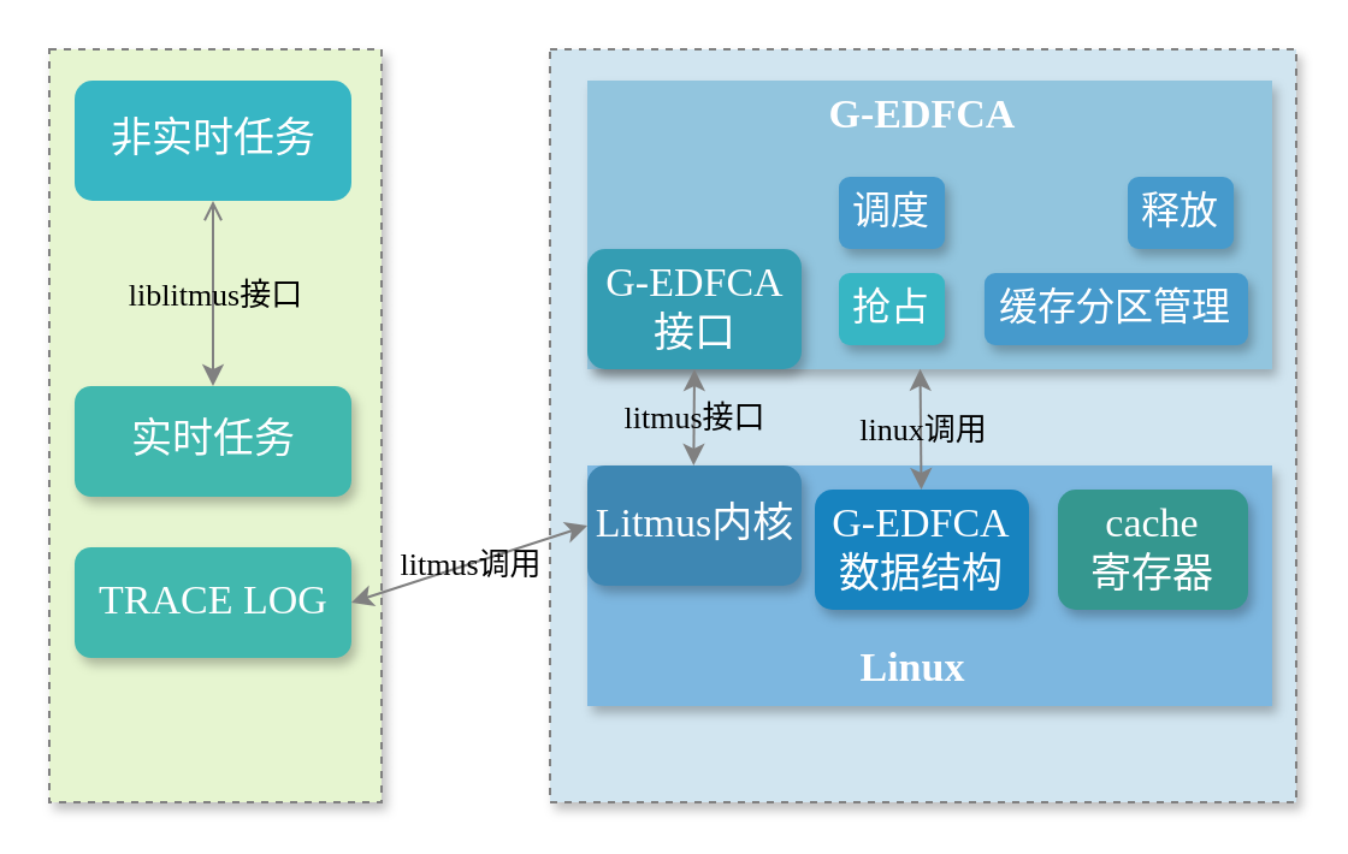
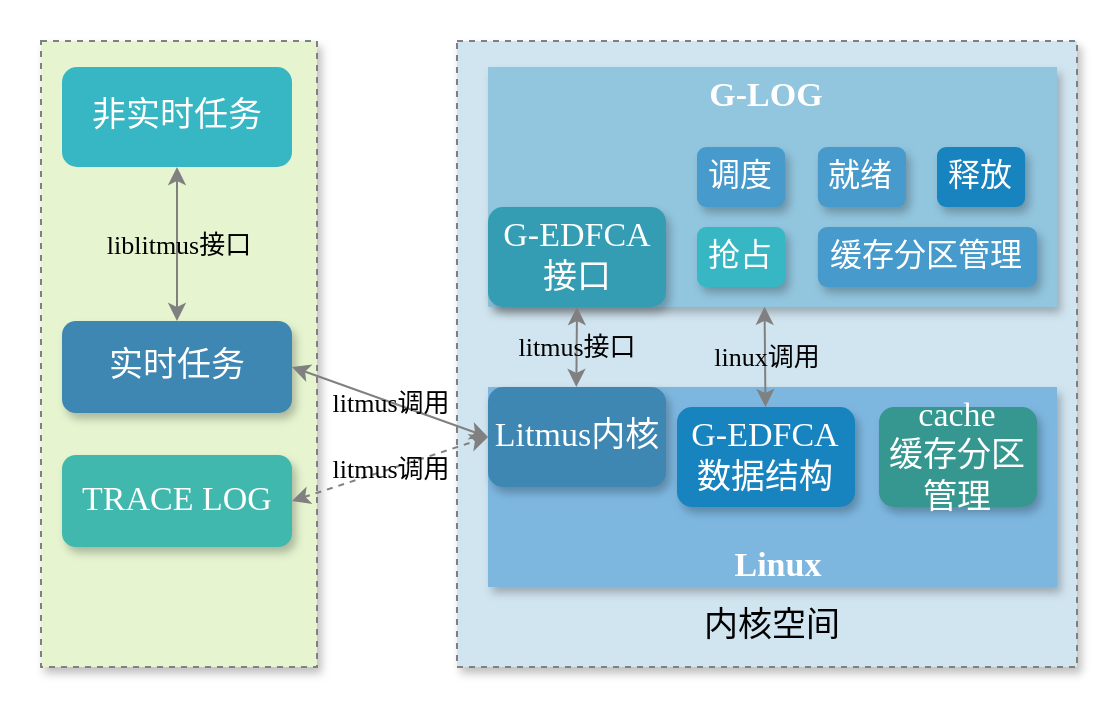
  <mxCell id="0" />
  <mxCell id="1" parent="0" />
  <mxCell id="2" value="" style="rounded=0;whiteSpace=wrap;html=1;fontSize=17;fontFamily=times new roman;container=0;dashed=1;fontColor=#fddbc7;fillColor=#D1E5F0;strokeColor=#808080;shadow=1;" parent="1" vertex="1"><mxGeometry x="228" y="20" width="310" height="313" as="geometry"><mxRectangle width="50" height="40" as="alternateBounds" /></mxGeometry></mxCell>
+ <mxCell id="3" value="&lt;font face=&quot;微软雅黑&quot;&gt;内核空间&lt;/font&gt;" style="text;html=1;fillColor=none;align=center;verticalAlign=middle;whiteSpace=wrap;rounded=0;fontFamily=times new roman;fontSize=17;labelBackgroundColor=none;" parent="1" vertex="1"><mxGeometry x="327.75" y="303" width="116" height="20" as="geometry" /></mxCell>
  <mxCell id="4" value="" style="rounded=0;whiteSpace=wrap;html=1;fontSize=17;fontFamily=times new roman;container=0;dashed=1;fontColor=#333333;fillColor=#e6f5d0;strokeColor=#808080;shadow=1;" parent="1" vertex="1"><mxGeometry x="20" y="20" width="138" height="313" as="geometry"><mxRectangle width="50" height="40" as="alternateBounds" /></mxGeometry></mxCell>
  <mxCell id="5" value="&lt;font style=&quot;font-size: 17px&quot;&gt;非实时任务&lt;/font&gt;" style="rounded=1;whiteSpace=wrap;html=1;fontFamily=times new roman;fontSize=17;strokeColor=none;fontColor=#FFFFFF;fillColor=#37B6C4;" parent="1" vertex="1"><mxGeometry x="30.5" y="33" width="115" height="50" as="geometry" /></mxCell>
- <mxCell id="6" value="&lt;font color=&quot;#ffffff&quot;&gt;实时任务&lt;/font&gt;" style="rounded=1;whiteSpace=wrap;html=1;fontFamily=times new roman;fontSize=17;strokeColor=none;shadow=1;fillColor=#41B8AE;" parent="1" vertex="1"><mxGeometry x="30.5" y="160" width="115" height="46" as="geometry" /></mxCell>
+ <mxCell id="6" value="&lt;font color=&quot;#ffffff&quot;&gt;实时任务&lt;/font&gt;" style="rounded=1;whiteSpace=wrap;html=1;fontFamily=times new roman;fontSize=17;strokeColor=none;shadow=1;fillColor=#3e87b3;" parent="1" vertex="1"><mxGeometry x="30.5" y="160" width="115" height="46" as="geometry" /></mxCell>
  <mxCell id="7" value="&lt;font color=&quot;#ffffff&quot;&gt;TRACE LOG&lt;/font&gt;" style="rounded=1;whiteSpace=wrap;html=1;fontFamily=times new roman;fontSize=17;strokeColor=none;shadow=1;fillColor=#41B8AE;" parent="1" vertex="1"><mxGeometry x="30.5" y="227" width="115" height="46" as="geometry" /></mxCell>
  <mxCell id="8" value="" style="rounded=0;whiteSpace=wrap;html=1;fontFamily=times new roman;fontSize=17;strokeColor=none;shadow=1;fillColor=#7DB7E0;" parent="1" vertex="1"><mxGeometry x="243.5" y="193" width="284.5" height="100" as="geometry" /></mxCell>
  <mxCell id="9" value="" style="shape=corner;whiteSpace=wrap;html=1;dx=374;dy=160;fontFamily=times new roman;fontSize=17;strokeColor=none;shadow=1;fillColor=#92C5DE;" parent="1" vertex="1"><mxGeometry x="243.5" y="33" width="284.5" height="120" as="geometry" /></mxCell>
- <mxCell id="10" value="&lt;font style=&quot;font-size: 17px&quot;&gt;&lt;b&gt;Linux&lt;/b&gt;&lt;/font&gt;" style="text;html=1;fillColor=none;align=center;verticalAlign=middle;whiteSpace=wrap;rounded=0;fontFamily=times new roman;fontSize=17;fontColor=#FFFFFF;" parent="1" vertex="1"><mxGeometry x="325" y="268" width="107.5" height="20" as="geometry" /></mxCell>
- <mxCell id="11" value="&lt;font style=&quot;font-size: 17px&quot;&gt;G-EDFCA&lt;/font&gt;" style="text;html=1;fillColor=none;align=center;verticalAlign=middle;whiteSpace=wrap;rounded=0;fontFamily=times new roman;fontSize=17;fontColor=#FFFFFF;fontStyle=1" parent="1" vertex="1"><mxGeometry x="329.25" y="38" width="107.5" height="20" as="geometry" /></mxCell>
+ <mxCell id="10" value="&lt;font style=&quot;font-size: 17px&quot;&gt;&lt;b&gt;Linux&lt;/b&gt;&lt;/font&gt;" style="text;html=1;fillColor=none;align=center;verticalAlign=middle;whiteSpace=wrap;rounded=0;fontFamily=times new roman;fontSize=17;fontColor=#FFFFFF;" parent="1" vertex="1"><mxGeometry x="335" y="273" width="107.5" height="20" as="geometry" /></mxCell>
+ <mxCell id="11" value="&lt;font style=&quot;font-size: 17px&quot;&gt;G-LOG&lt;/font&gt;" style="text;html=1;fillColor=none;align=center;verticalAlign=middle;whiteSpace=wrap;rounded=0;fontFamily=times new roman;fontSize=17;fontColor=#FFFFFF;fontStyle=1" parent="1" vertex="1"><mxGeometry x="329.25" y="38" width="107.5" height="20" as="geometry" /></mxCell>
  <mxCell id="12" value="&lt;span style=&quot;font-size: 16px&quot;&gt;调度&lt;/span&gt;" style="rounded=1;whiteSpace=wrap;html=1;fontFamily=times new roman;fontSize=17;fontColor=#FFFFFF;strokeColor=none;shadow=1;fillColor=#469ACC;" parent="1" vertex="1"><mxGeometry x="348" y="73" width="44.04" height="30" as="geometry" /></mxCell>
- <mxCell id="13" value="&lt;span style=&quot;font-size: 16px&quot;&gt;释放&lt;/span&gt;" style="rounded=1;whiteSpace=wrap;html=1;fontFamily=times new roman;fontSize=17;fontColor=#FFFFFF;strokeColor=none;shadow=1;fillColor=#469ACC;" parent="1" vertex="1"><mxGeometry x="468" y="73" width="44.04" height="30" as="geometry" /></mxCell>
+ <mxCell id="13" value="&lt;span style=&quot;font-size: 16px&quot;&gt;释放&lt;/span&gt;" style="rounded=1;whiteSpace=wrap;html=1;fontFamily=times new roman;fontSize=17;fontColor=#FFFFFF;strokeColor=none;shadow=1;fillColor=#1783bf;" parent="1" vertex="1"><mxGeometry x="468" y="73" width="44.04" height="30" as="geometry" /></mxCell>
  <mxCell id="14" value="&lt;span style=&quot;font-size: 16px&quot;&gt;抢占&lt;/span&gt;" style="rounded=1;whiteSpace=wrap;html=1;fontFamily=times new roman;fontSize=17;fontColor=#FFFFFF;strokeColor=none;shadow=1;fillColor=#37b6c4;" parent="1" vertex="1"><mxGeometry x="348" y="113" width="44.04" height="30" as="geometry" /></mxCell>
  <mxCell id="15" value="G-EDFCA接口" style="rounded=1;whiteSpace=wrap;html=1;fontFamily=times new roman;fontSize=17;fontColor=#FFFFFF;strokeColor=none;shadow=1;fillColor=#349DB3;" parent="1" vertex="1"><mxGeometry x="243.5" y="103" width="89" height="50" as="geometry" /></mxCell>
+ <mxCell id="16" value="&lt;span style=&quot;font-size: 16px&quot;&gt;就绪&lt;/span&gt;" style="rounded=1;whiteSpace=wrap;html=1;fontFamily=times new roman;fontSize=17;fontColor=#FFFFFF;strokeColor=none;shadow=1;fillColor=#469ACC;" parent="1" vertex="1"><mxGeometry x="408.46" y="73" width="44.04" height="30" as="geometry" /></mxCell>
  <mxCell id="17" value="&lt;span style=&quot;font-size: 16px&quot;&gt;缓存分区管理&lt;/span&gt;" style="rounded=1;whiteSpace=wrap;html=1;fontFamily=times new roman;fontSize=17;fontColor=#FFFFFF;strokeColor=none;shadow=1;fillColor=#469ACC;" parent="1" vertex="1"><mxGeometry x="408.46" y="113" width="109.54" height="30" as="geometry" /></mxCell>
  <mxCell id="18" value="Litmus内核" style="rounded=1;whiteSpace=wrap;html=1;fontFamily=times new roman;fontSize=17;fontColor=#FFFFFF;strokeColor=none;shadow=1;fillColor=#3E87B3;" parent="1" vertex="1"><mxGeometry x="243.5" y="193" width="89" height="50" as="geometry" /></mxCell>
- <mxCell id="19" value="cache&lt;br&gt;寄存器" style="rounded=1;whiteSpace=wrap;html=1;fontFamily=times new roman;fontSize=17;fontColor=#FFFFFF;strokeColor=none;shadow=1;fillColor=#35978F;" parent="1" vertex="1"><mxGeometry x="439" y="203" width="79" height="50" as="geometry" /></mxCell>
+ <mxCell id="19" value="cache&lt;br&gt;缓存分区管理" style="rounded=1;whiteSpace=wrap;html=1;fontFamily=times new roman;fontSize=17;fontColor=#FFFFFF;strokeColor=none;shadow=1;fillColor=#35978F;" parent="1" vertex="1"><mxGeometry x="439" y="203" width="79" height="50" as="geometry" /></mxCell>
  <mxCell id="20" value="G-EDFCA数据结构" style="rounded=1;whiteSpace=wrap;html=1;fontFamily=times new roman;fontSize=17;fontColor=#FFFFFF;strokeColor=none;shadow=1;fillColor=#1783BF;" parent="1" vertex="1"><mxGeometry x="338" y="203" width="89" height="50" as="geometry" /></mxCell>
- <mxCell id="21" value="" style="endArrow=open;html=1;fontColor=#FFFFFF;entryX=0.5;entryY=1;entryDx=0;entryDy=0;startArrow=classic;startFill=1;strokeColor=#808080;" parent="1" source="6" target="5" edge="1"><mxGeometry relative="1" as="geometry"><mxPoint x="88" y="123" as="sourcePoint" /><mxPoint x="188" y="123" as="targetPoint" /></mxGeometry></mxCell>
+ <mxCell id="21" value="" style="endArrow=classic;html=1;fontColor=#FFFFFF;entryX=0.5;entryY=1;entryDx=0;entryDy=0;startArrow=classic;startFill=1;strokeColor=#808080;" parent="1" source="6" target="5" edge="1"><mxGeometry relative="1" as="geometry"><mxPoint x="88" y="123" as="sourcePoint" /><mxPoint x="188" y="123" as="targetPoint" /></mxGeometry></mxCell>
  <mxCell id="22" value="&lt;font face=&quot;times new roman&quot; style=&quot;font-size: 13px&quot;&gt;liblitmus接口&lt;/font&gt;" style="edgeLabel;resizable=0;html=1;align=center;verticalAlign=middle;labelBackgroundColor=none;" parent="21" connectable="0" vertex="1"><mxGeometry relative="1" as="geometry" /></mxCell>
- <mxCell id="25" value="" style="endArrow=classic;html=1;fontColor=#FFFFFF;startArrow=classic;startFill=1;exitX=1;exitY=0.5;exitDx=0;exitDy=0;entryX=0;entryY=0.5;entryDx=0;entryDy=0;strokeColor=#808080;" parent="1" source="7" target="18" edge="1"><mxGeometry relative="1" as="geometry"><mxPoint x="158" y="213" as="sourcePoint" /><mxPoint x="263.5" y="228" as="targetPoint" /></mxGeometry></mxCell>
+ <mxCell id="23" value="" style="endArrow=classic;html=1;fontColor=#FFFFFF;entryX=0;entryY=0.5;entryDx=0;entryDy=0;startArrow=classic;startFill=1;exitX=1;exitY=0.5;exitDx=0;exitDy=0;strokeColor=#808080;" parent="1" source="6" target="18" edge="1"><mxGeometry relative="1" as="geometry"><mxPoint x="148" y="203" as="sourcePoint" /><mxPoint x="98" y="53" as="targetPoint" /></mxGeometry></mxCell>
+ <mxCell id="24" value="&lt;font face=&quot;times new roman&quot; style=&quot;font-size: 13px&quot;&gt;litmus调用&lt;/font&gt;" style="edgeLabel;resizable=0;html=1;align=center;verticalAlign=middle;labelBackgroundColor=none;" parent="23" connectable="0" vertex="1"><mxGeometry relative="1" as="geometry" /></mxCell>
+ <mxCell id="25" value="" style="endArrow=classic;html=1;fontColor=#FFFFFF;startArrow=classic;startFill=1;exitX=1;exitY=0.5;exitDx=0;exitDy=0;entryX=0;entryY=0.5;entryDx=0;entryDy=0;strokeColor=#808080;dashed=1;" parent="1" source="7" target="18" edge="1"><mxGeometry relative="1" as="geometry"><mxPoint x="158" y="213" as="sourcePoint" /><mxPoint x="263.5" y="228" as="targetPoint" /></mxGeometry></mxCell>
  <mxCell id="26" value="&lt;font face=&quot;times new roman&quot; style=&quot;font-size: 13px&quot;&gt;litmus调用&lt;/font&gt;" style="edgeLabel;resizable=0;html=1;align=center;verticalAlign=middle;labelBackgroundColor=none;" parent="25" connectable="0" vertex="1"><mxGeometry relative="1" as="geometry" /></mxCell>
  <mxCell id="27" value="" style="endArrow=classic;html=1;fontColor=#FFFFFF;entryX=0.5;entryY=0;entryDx=0;entryDy=0;startArrow=classic;startFill=1;strokeColor=#808080;" parent="1" edge="1"><mxGeometry relative="1" as="geometry"><mxPoint x="288" y="153" as="sourcePoint" /><mxPoint x="287.66" y="193" as="targetPoint" /></mxGeometry></mxCell>
  <mxCell id="28" value="&lt;font face=&quot;times new roman&quot; style=&quot;font-size: 13px&quot;&gt;litmus接口&lt;/font&gt;" style="edgeLabel;resizable=0;html=1;align=center;verticalAlign=middle;labelBackgroundColor=none;" parent="27" connectable="0" vertex="1"><mxGeometry relative="1" as="geometry" /></mxCell>
  <mxCell id="29" value="" style="endArrow=classic;html=1;fontColor=#FFFFFF;startArrow=classic;startFill=1;exitX=0.486;exitY=0.999;exitDx=0;exitDy=0;exitPerimeter=0;strokeColor=#808080;" parent="1" source="9" target="20" edge="1"><mxGeometry relative="1" as="geometry"><mxPoint x="309" y="143" as="sourcePoint" /><mxPoint x="309" y="203" as="targetPoint" /></mxGeometry></mxCell>
  <mxCell id="30" value="&lt;font face=&quot;times new roman&quot; style=&quot;font-size: 13px&quot;&gt;linux调用&lt;/font&gt;" style="edgeLabel;resizable=0;html=1;align=center;verticalAlign=middle;labelBackgroundColor=none;" parent="29" connectable="0" vertex="1"><mxGeometry relative="1" as="geometry" /></mxCell>
  <mxCell id="31" style="edgeStyle=orthogonalEdgeStyle;rounded=0;orthogonalLoop=1;jettySize=auto;html=1;exitX=0.5;exitY=1;exitDx=0;exitDy=0;" edge="1" parent="1" source="19" target="19"><mxGeometry relative="1" as="geometry" /></mxCell>
